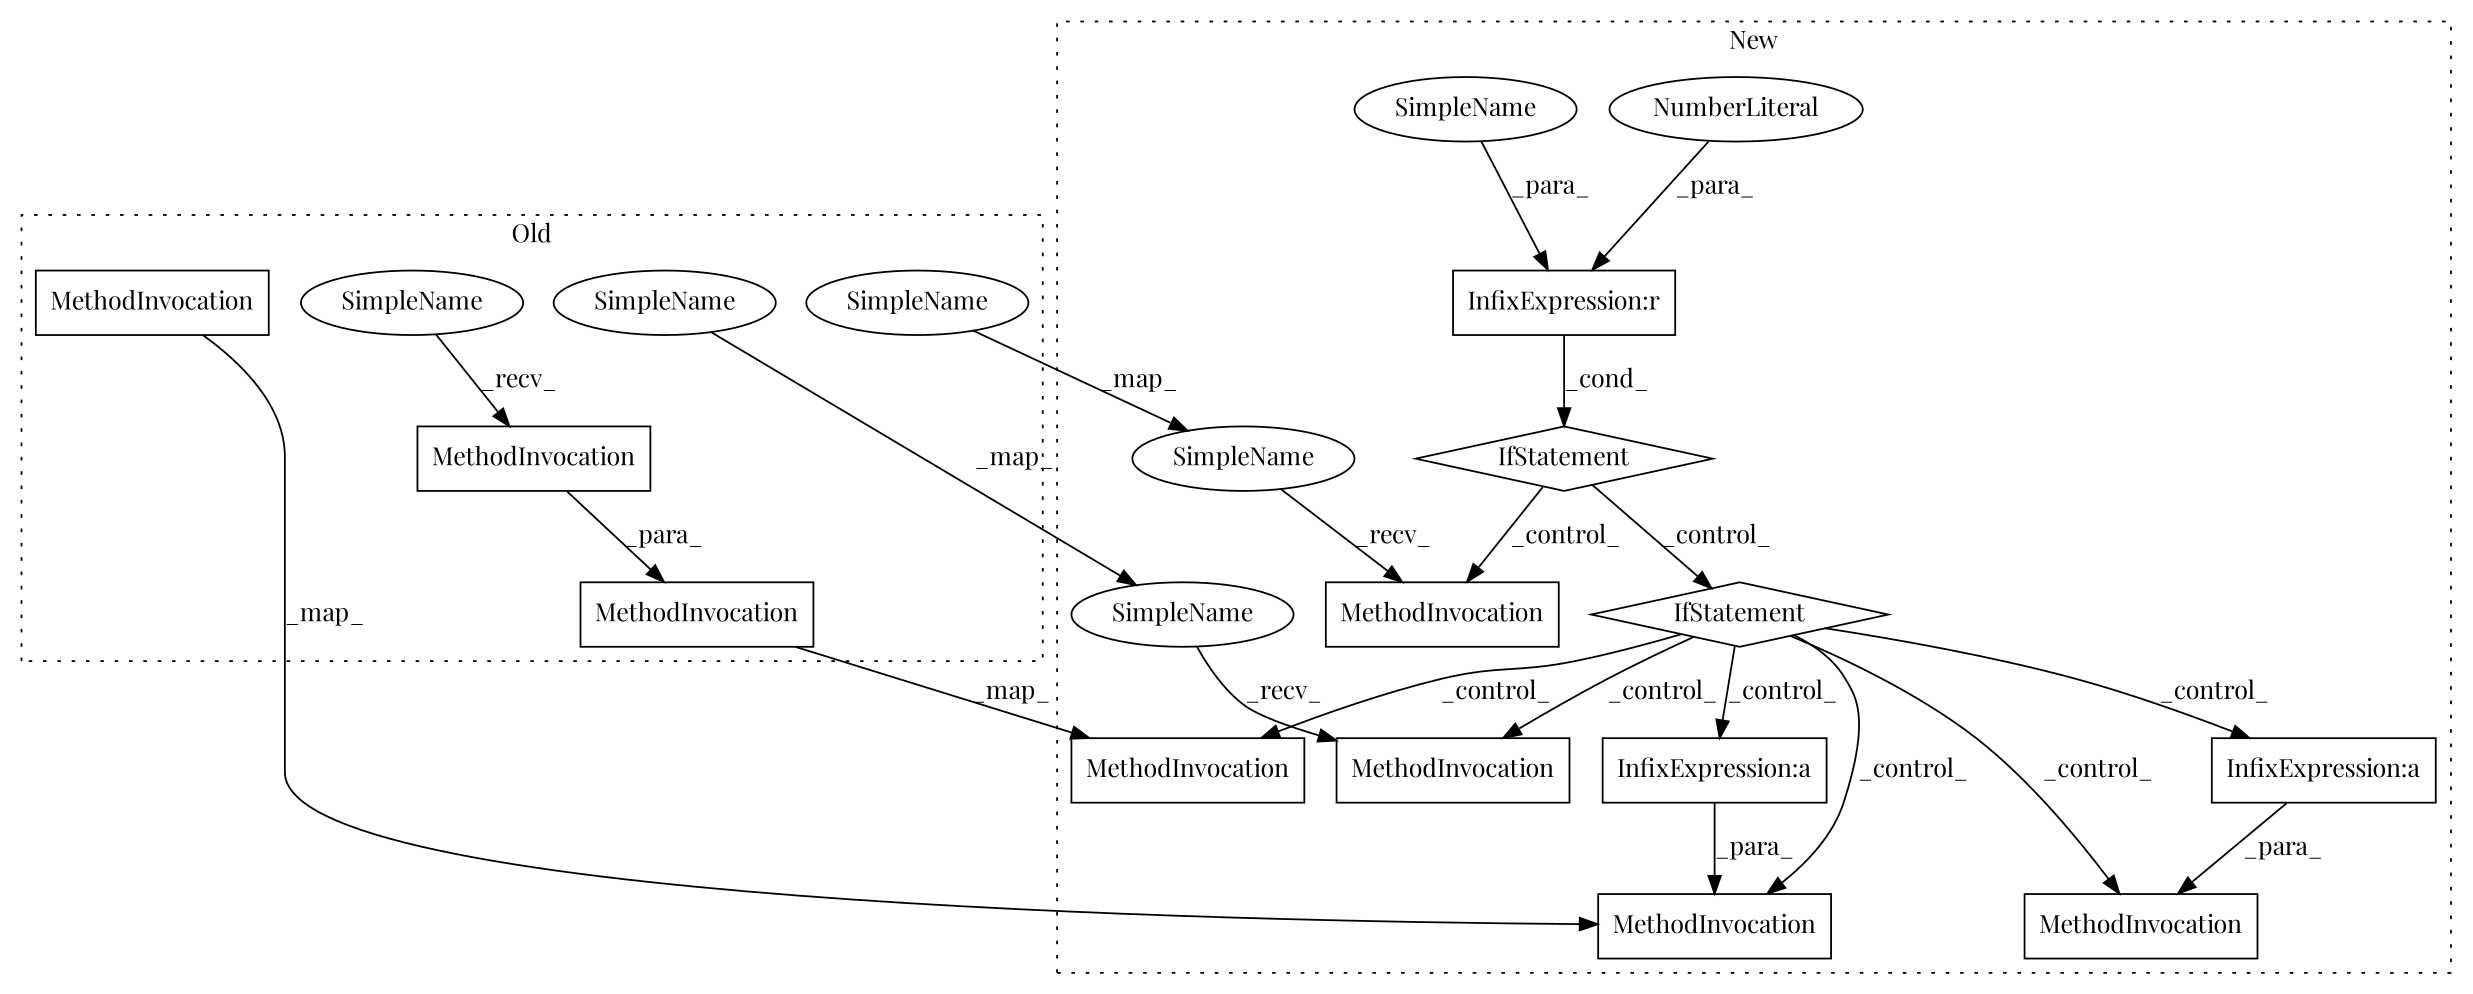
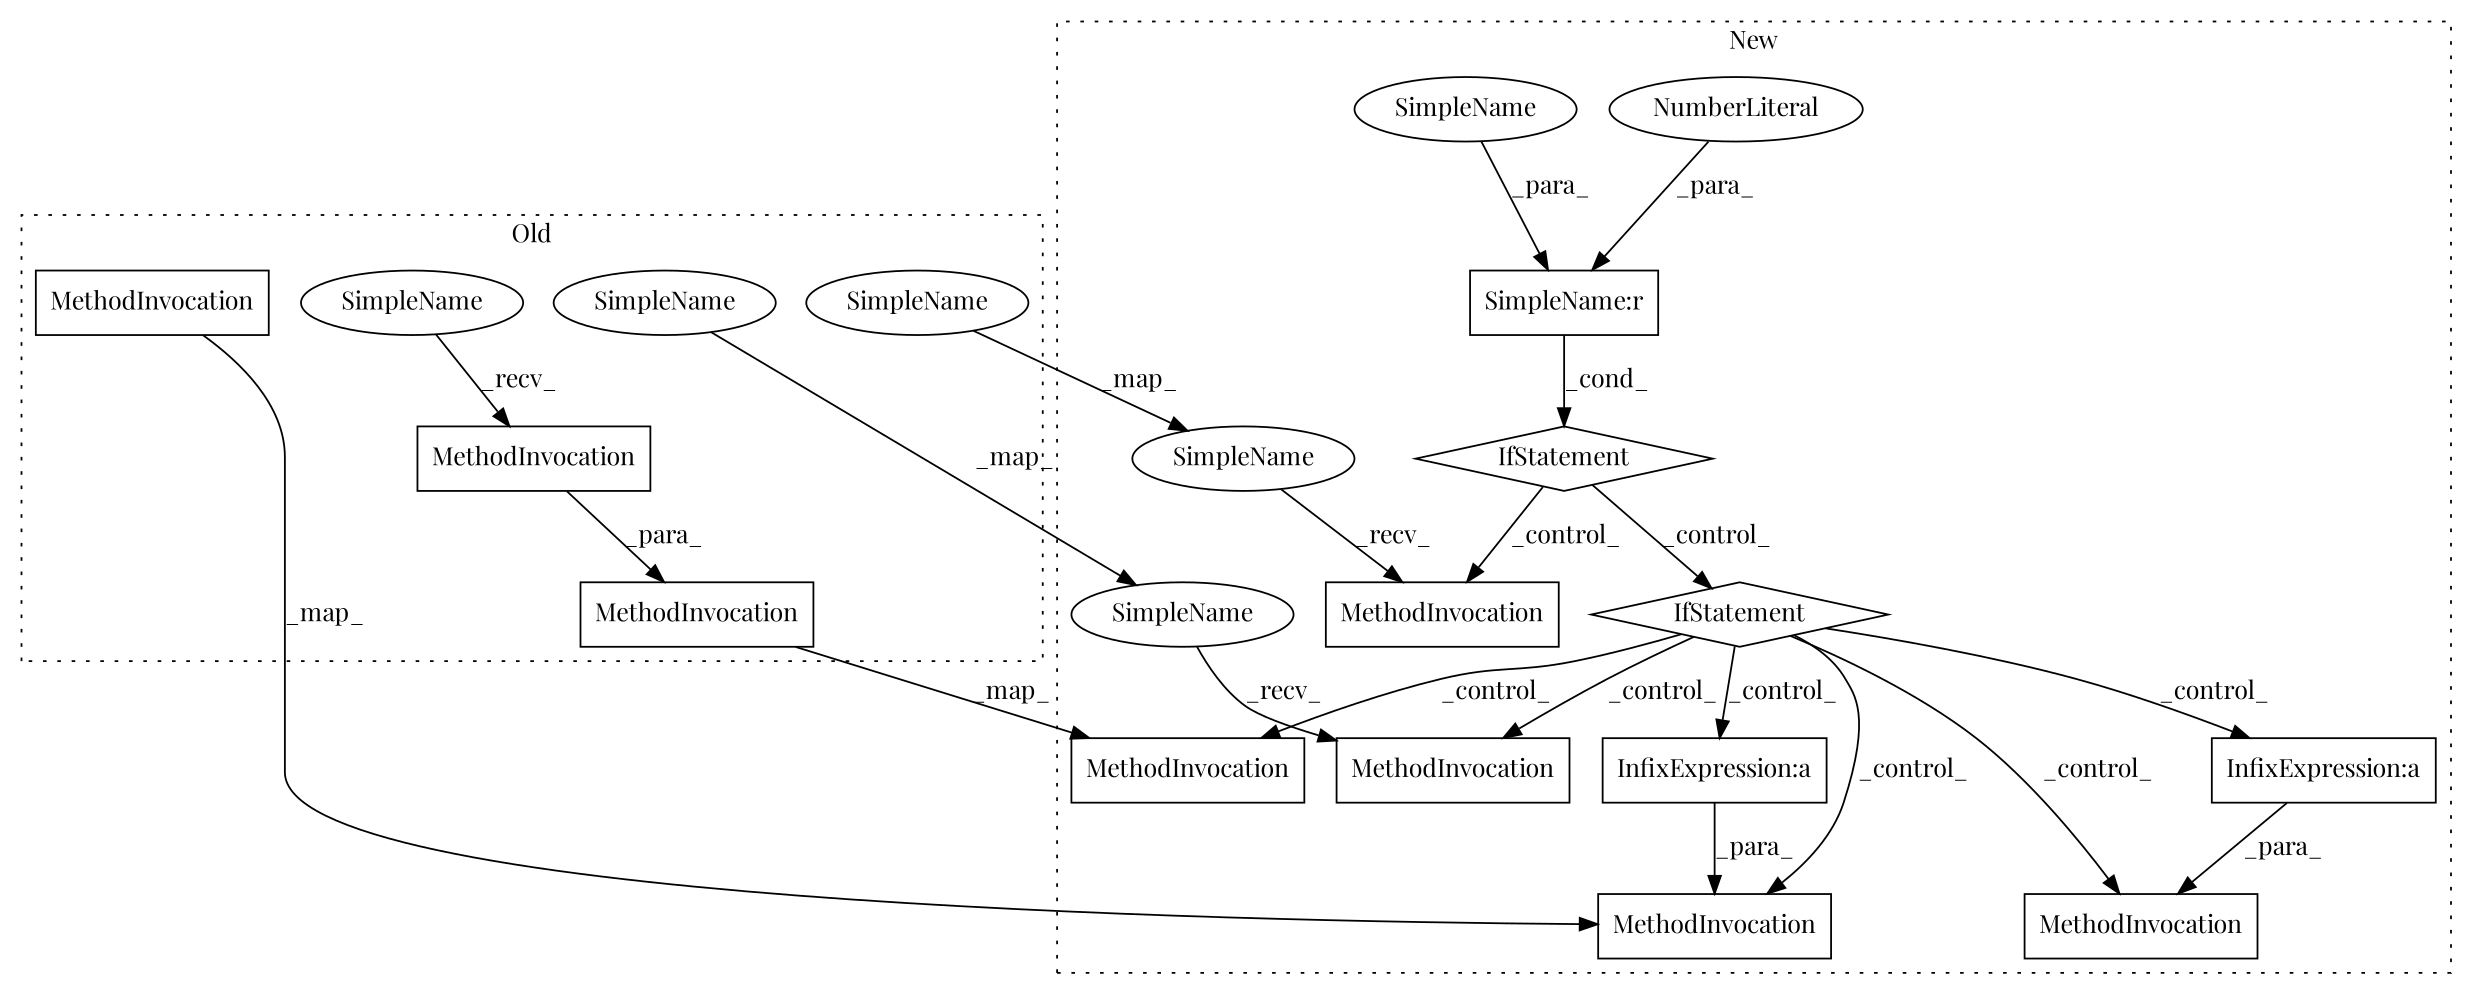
  digraph {
    fontname="Playfair Display"
    node [a=32 l="5,1" shape=box fontname="Playfair Display"]
    edge [fontname="Playfair Display"]
    n1 [l="8,1" label=MethodInvocation s="10584,10609"]
    n2 [label=MethodInvocation s="10626,10708"]
    n3 [l=7 label=MethodInvocation s=10638]
    n4 [a=42 l=6 label=SimpleName s=10631 shape=ellipse]
    n5 [a=42 l=6 label=SimpleName s=10533 shape=ellipse]
    n6 [a=42 l=6 label=SimpleName s=10729 shape=ellipse]
    n7 [a=25 l="9,2" label=IfStatement s="13677,13701" shape=diamond]
    n8 [a=25 l="4,2" label=IfStatement s="13460,13479" shape=diamond]
    n9 [l=9 label=MethodInvocation s=13507]
    n10 [label=MethodInvocation s="13720,13785"]
    n11 [label=MethodInvocation s="14031,14109"]
    n12 [l="8,1" label=MethodInvocation s="13976,14012"]
    n13 [l=9 label=MethodInvocation s=13930]
    n14 [a=34 l=1 label=NumberLiteral s=13478 shape=ellipse]
    n15 [a=42 l=3 label=SimpleName s=13503 shape=ellipse]
    n16 [a=42 l=10 label=SimpleName s=13464 shape=ellipse]
    n17 [a=42 l=3 label=SimpleName s=13926 shape=ellipse]
    n18 [a=27 l=3 label="InfixExpression:a" s=14007]
    n19 [a=27 l=-13 label="InfixExpression:a" s=14049]
-   n20 [a=27 l=4 label="InfixExpression:r" s=13474]
+   n20 [a=27 l=4 label="SimpleName:r" s=13474]
    subgraph cluster_1 {
      label=Old
      style=dotted
      n1
      n2
      n3
      n4
      n5
      n6
    }
    subgraph cluster_2 {
      label=New
      style=dotted
      n7
      n8
      n9
      n10
      n11
      n12
      n13
      n14
      n15
      n16
      n17
      n18
      n19
      n20
    }
    n1 -> n12 [label=_map_]
    n2 -> n10 [label=_map_]
    n3 -> n2 [label=_para_]
    n4 -> n3 [label=_recv_]
    n5 -> n15 [label=_map_]
    n6 -> n17 [label=_map_]
    n7 -> n10 [label=_control_]
    n7 -> n11 [label=_control_]
    n7 -> n12 [label=_control_]
    n7 -> n13 [label=_control_]
    n7 -> n18 [label=_control_]
    n7 -> n19 [label=_control_]
    n8 -> n7 [label=_control_]
    n8 -> n9 [label=_control_]
    n14 -> n20 [label=_para_]
    n15 -> n9 [label=_recv_]
    n16 -> n20 [label=_para_]
    n17 -> n13 [label=_recv_]
    n18 -> n12 [label=_para_]
    n19 -> n11 [label=_para_]
    n20 -> n8 [label=_cond_]
  }
